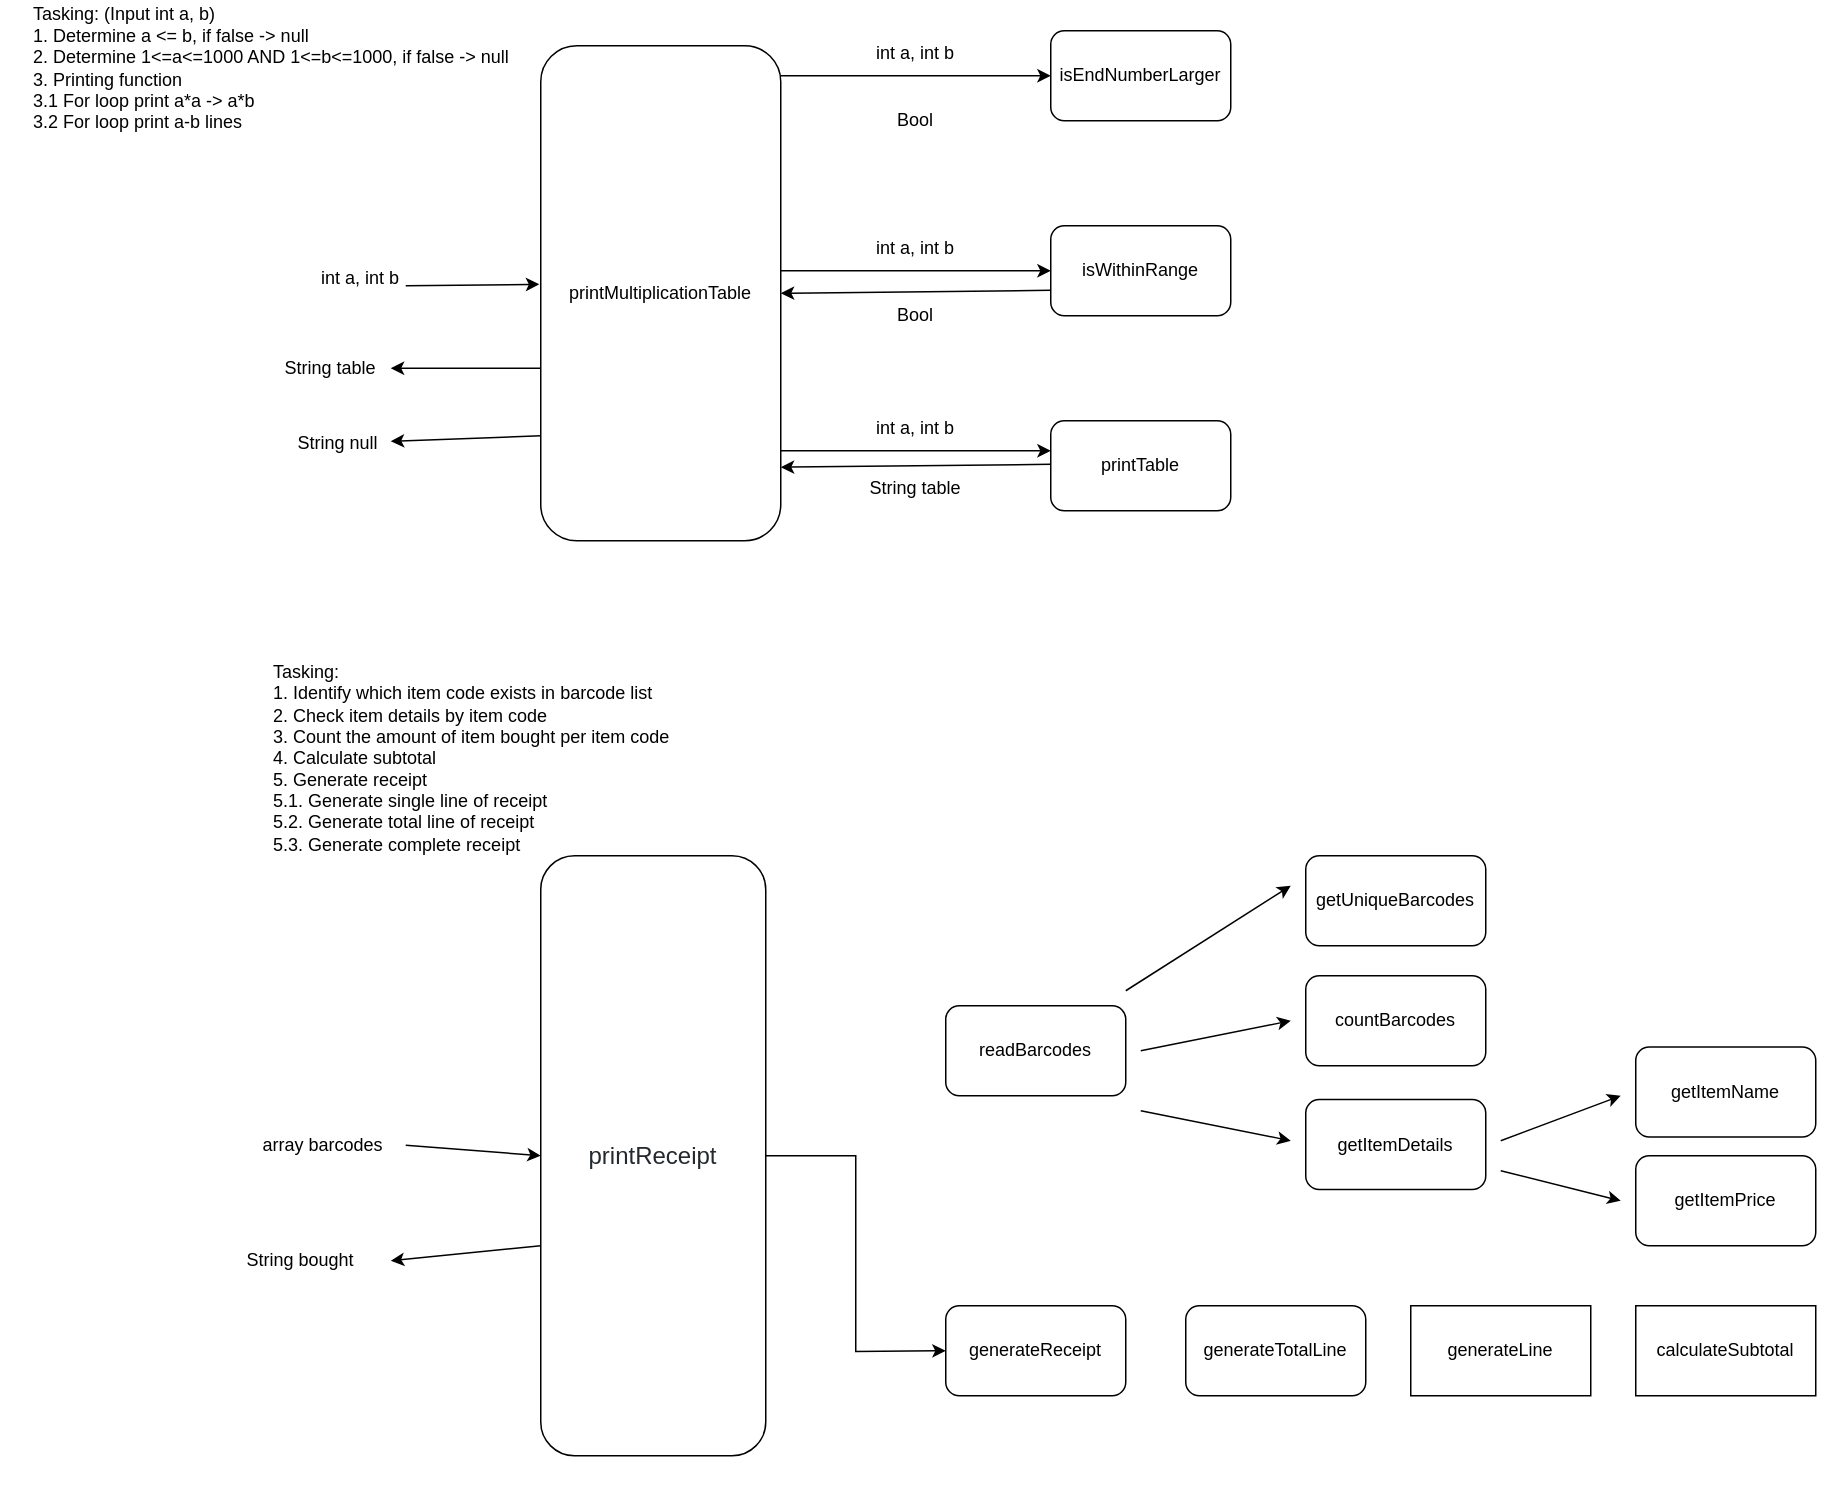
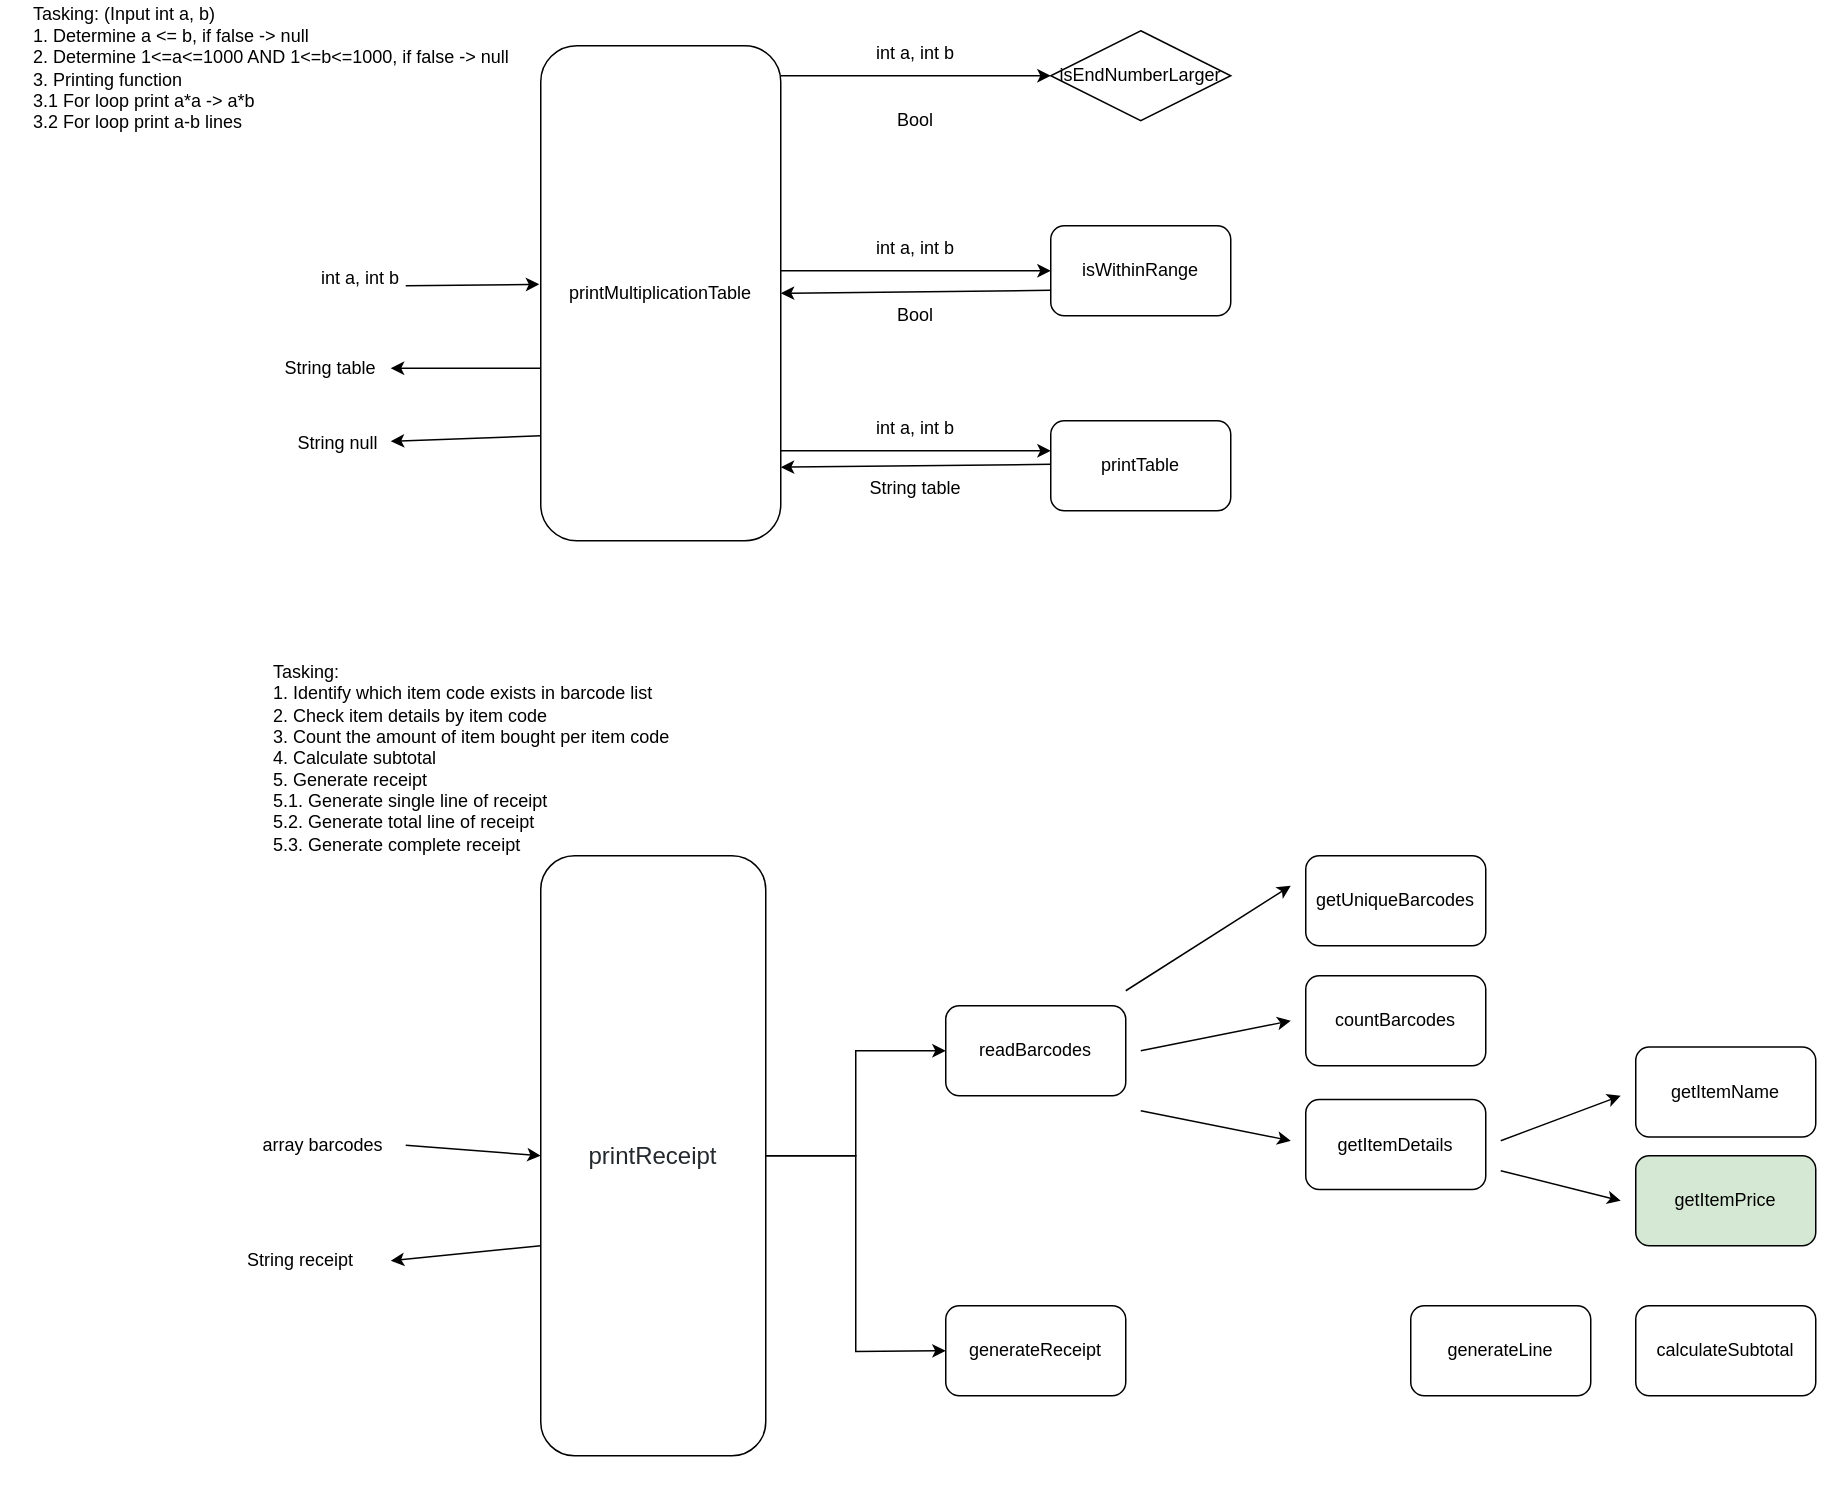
  <mxCell id="0" />
  <mxCell id="1" parent="0" />
  <mxCell id="2" value="Tasking: (Input int a, b)&lt;br&gt;1. Determine a &amp;lt;= b, if false -&amp;gt; null&lt;br&gt;2. Determine 1&amp;lt;=a&amp;lt;=1000 AND 1&amp;lt;=b&amp;lt;=1000, if false -&amp;gt; null&lt;br&gt;3. Printing function&lt;br&gt;3.1 For loop print a*a -&amp;gt; a*b&lt;br&gt;3.2 For loop print a-b lines" style="text;html=1;strokeColor=none;fillColor=none;align=left;verticalAlign=middle;whiteSpace=wrap;rounded=0;" vertex="1" parent="1"><mxGeometry x="20" y="30" width="330" height="30" as="geometry" /></mxCell>
  <mxCell id="3" value="printMultiplicationTable" style="rounded=1;whiteSpace=wrap;html=1;align=center;" vertex="1" parent="1"><mxGeometry x="360" y="30" width="160" height="330" as="geometry" /></mxCell>
- <mxCell id="4" value="isEndNumberLarger" style="rounded=1;whiteSpace=wrap;html=1;align=center;" vertex="1" parent="1"><mxGeometry x="700" y="20" width="120" height="60" as="geometry" /></mxCell>
+ <mxCell id="4" value="isEndNumberLarger" style="rhombus;whiteSpace=wrap;html=1;align=center;" vertex="1" parent="1"><mxGeometry x="700" y="20" width="120" height="60" as="geometry" /></mxCell>
  <mxCell id="5" value="isWithinRange" style="rounded=1;whiteSpace=wrap;html=1;align=center;" vertex="1" parent="1"><mxGeometry x="700" y="150" width="120" height="60" as="geometry" /></mxCell>
  <mxCell id="6" value="printTable" style="rounded=1;whiteSpace=wrap;html=1;align=center;" vertex="1" parent="1"><mxGeometry x="700" y="280" width="120" height="60" as="geometry" /></mxCell>
  <mxCell id="7" value="int a, int b" style="text;html=1;strokeColor=none;fillColor=none;align=center;verticalAlign=middle;whiteSpace=wrap;rounded=0;" vertex="1" parent="1"><mxGeometry x="210" y="170" width="60" height="30" as="geometry" /></mxCell>
  <mxCell id="8" value="" style="endArrow=classic;html=1;rounded=0;entryX=-0.006;entryY=0.482;entryDx=0;entryDy=0;entryPerimeter=0;" edge="1" parent="1" target="3"><mxGeometry width="50" height="50" relative="1" as="geometry"><mxPoint x="270" y="190" as="sourcePoint" /><mxPoint x="320" y="140" as="targetPoint" /></mxGeometry></mxCell>
  <mxCell id="9" value="int a, int b" style="text;html=1;strokeColor=none;fillColor=none;align=center;verticalAlign=middle;whiteSpace=wrap;rounded=0;" vertex="1" parent="1"><mxGeometry x="580" y="20" width="60" height="30" as="geometry" /></mxCell>
  <mxCell id="10" value="" style="endArrow=classic;html=1;rounded=0;entryX=0;entryY=0.5;entryDx=0;entryDy=0;" edge="1" parent="1" target="4"><mxGeometry width="50" height="50" relative="1" as="geometry"><mxPoint x="520" y="50" as="sourcePoint" /><mxPoint x="570" y="0" as="targetPoint" /></mxGeometry></mxCell>
  <mxCell id="11" value="int a, int b" style="text;html=1;strokeColor=none;fillColor=none;align=center;verticalAlign=middle;whiteSpace=wrap;rounded=0;" vertex="1" parent="1"><mxGeometry x="580" y="150" width="60" height="30" as="geometry" /></mxCell>
  <mxCell id="12" value="" style="endArrow=classic;html=1;rounded=0;entryX=0;entryY=0.5;entryDx=0;entryDy=0;" edge="1" parent="1"><mxGeometry width="50" height="50" relative="1" as="geometry"><mxPoint x="520" y="180" as="sourcePoint" /><mxPoint x="700" y="180" as="targetPoint" /></mxGeometry></mxCell>
  <mxCell id="13" value="int a, int b" style="text;html=1;strokeColor=none;fillColor=none;align=center;verticalAlign=middle;whiteSpace=wrap;rounded=0;" vertex="1" parent="1"><mxGeometry x="580" y="270" width="60" height="30" as="geometry" /></mxCell>
  <mxCell id="14" value="" style="endArrow=classic;html=1;rounded=0;entryX=0;entryY=0.5;entryDx=0;entryDy=0;" edge="1" parent="1"><mxGeometry width="50" height="50" relative="1" as="geometry"><mxPoint x="520" y="300" as="sourcePoint" /><mxPoint x="700" y="300" as="targetPoint" /></mxGeometry></mxCell>
  <mxCell id="15" value="" style="endArrow=classic;html=1;rounded=0;" edge="1" parent="1"><mxGeometry width="50" height="50" relative="1" as="geometry"><mxPoint x="360" y="245" as="sourcePoint" /><mxPoint x="260" y="245" as="targetPoint" /></mxGeometry></mxCell>
  <mxCell id="16" value="String table" style="text;html=1;strokeColor=none;fillColor=none;align=center;verticalAlign=middle;whiteSpace=wrap;rounded=0;" vertex="1" parent="1"><mxGeometry x="180" y="230" width="80" height="30" as="geometry" /></mxCell>
  <mxCell id="17" value="Bool" style="text;html=1;strokeColor=none;fillColor=none;align=center;verticalAlign=middle;whiteSpace=wrap;rounded=0;" vertex="1" parent="1"><mxGeometry x="580" y="65" width="60" height="30" as="geometry" /></mxCell>
  <mxCell id="18" value="Bool" style="text;html=1;strokeColor=none;fillColor=none;align=center;verticalAlign=middle;whiteSpace=wrap;rounded=0;" vertex="1" parent="1"><mxGeometry x="580" y="195" width="60" height="30" as="geometry" /></mxCell>
  <mxCell id="19" value="" style="endArrow=classic;html=1;rounded=0;entryX=1;entryY=0.112;entryDx=0;entryDy=0;entryPerimeter=0;exitX=0;exitY=0.75;exitDx=0;exitDy=0;" edge="1" parent="1"><mxGeometry width="50" height="50" relative="1" as="geometry"><mxPoint x="700" y="193.04" as="sourcePoint" /><mxPoint x="520" y="195" as="targetPoint" /></mxGeometry></mxCell>
  <mxCell id="20" value="" style="endArrow=classic;html=1;rounded=0;entryX=1;entryY=0.112;entryDx=0;entryDy=0;entryPerimeter=0;exitX=0;exitY=0.75;exitDx=0;exitDy=0;" edge="1" parent="1"><mxGeometry width="50" height="50" relative="1" as="geometry"><mxPoint x="700" y="309.02" as="sourcePoint" /><mxPoint x="520" y="310.98" as="targetPoint" /></mxGeometry></mxCell>
  <mxCell id="21" value="String table" style="text;html=1;strokeColor=none;fillColor=none;align=center;verticalAlign=middle;whiteSpace=wrap;rounded=0;" vertex="1" parent="1"><mxGeometry x="575" y="310" width="70" height="30" as="geometry" /></mxCell>
  <mxCell id="22" value="" style="endArrow=classic;html=1;rounded=0;" edge="1" parent="1" target="23"><mxGeometry width="50" height="50" relative="1" as="geometry"><mxPoint x="360" y="290" as="sourcePoint" /><mxPoint x="260" y="290" as="targetPoint" /></mxGeometry></mxCell>
  <mxCell id="23" value="String null" style="text;html=1;strokeColor=none;fillColor=none;align=center;verticalAlign=middle;whiteSpace=wrap;rounded=0;" vertex="1" parent="1"><mxGeometry x="190" y="280" width="70" height="30" as="geometry" /></mxCell>
+ <mxCell id="24" style="edgeStyle=orthogonalEdgeStyle;rounded=0;orthogonalLoop=1;jettySize=auto;html=1;entryX=0;entryY=0.5;entryDx=0;entryDy=0;" edge="1" parent="1" source="26" target="30"><mxGeometry relative="1" as="geometry" /></mxCell>
  <mxCell id="25" style="edgeStyle=orthogonalEdgeStyle;rounded=0;orthogonalLoop=1;jettySize=auto;html=1;" edge="1" parent="1" source="26"><mxGeometry relative="1" as="geometry"><mxPoint x="630" y="900" as="targetPoint" /></mxGeometry></mxCell>
  <mxCell id="26" value="&lt;span style=&quot;color: rgb(36 , 41 , 46) ; font-family: , , &amp;#34;segoe ui&amp;#34; , &amp;#34;helvetica&amp;#34; , &amp;#34;arial&amp;#34; , sans-serif , &amp;#34;apple color emoji&amp;#34; , &amp;#34;segoe ui emoji&amp;#34; , &amp;#34;segoe ui symbol&amp;#34; ; font-size: 16px ; background-color: rgb(255 , 255 , 255)&quot;&gt;printReceipt&lt;/span&gt;" style="rounded=1;whiteSpace=wrap;html=1;align=center;" vertex="1" parent="1"><mxGeometry x="360" y="570" width="150" height="400" as="geometry" /></mxCell>
  <mxCell id="27" value="" style="endArrow=classic;html=1;rounded=0;entryX=0;entryY=0.5;entryDx=0;entryDy=0;" edge="1" parent="1" target="26"><mxGeometry width="50" height="50" relative="1" as="geometry"><mxPoint x="270" y="763" as="sourcePoint" /><mxPoint x="360" y="800" as="targetPoint" /></mxGeometry></mxCell>
  <mxCell id="28" value="array barcodes" style="text;html=1;strokeColor=none;fillColor=none;align=center;verticalAlign=middle;whiteSpace=wrap;rounded=0;" vertex="1" parent="1"><mxGeometry x="170" y="747.5" width="90" height="30" as="geometry" /></mxCell>
  <mxCell id="29" value="Tasking:&lt;br&gt;1. Identify which item code exists in barcode list&lt;br&gt;2. Check item details by item code&lt;br&gt;3. Count the amount of item bought per item code&lt;br&gt;4. Calculate subtotal&lt;br&gt;5. Generate receipt&lt;br&gt;5.1. Generate single line of receipt&lt;br&gt;5.2. Generate total line of receipt&lt;br&gt;5.3. Generate complete receipt" style="text;html=1;strokeColor=none;fillColor=none;align=left;verticalAlign=middle;whiteSpace=wrap;rounded=0;" vertex="1" parent="1"><mxGeometry x="180" y="490" width="310" height="30" as="geometry" /></mxCell>
  <mxCell id="30" value="readBarcodes" style="rounded=1;whiteSpace=wrap;html=1;align=center;" vertex="1" parent="1"><mxGeometry x="630" y="670" width="120" height="60" as="geometry" /></mxCell>
  <mxCell id="31" value="getItemDetails" style="rounded=1;whiteSpace=wrap;html=1;align=center;" vertex="1" parent="1"><mxGeometry x="870" y="732.5" width="120" height="60" as="geometry" /></mxCell>
  <mxCell id="32" value="getItemName" style="rounded=1;whiteSpace=wrap;html=1;align=center;" vertex="1" parent="1"><mxGeometry x="1090" y="697.5" width="120" height="60" as="geometry" /></mxCell>
- <mxCell id="33" value="getItemPrice" style="rounded=1;whiteSpace=wrap;html=1;align=center;" vertex="1" parent="1"><mxGeometry x="1090" y="770" width="120" height="60" as="geometry" /></mxCell>
+ <mxCell id="33" value="getItemPrice" style="rounded=1;whiteSpace=wrap;html=1;align=center;fillColor=#d5e8d4;" vertex="1" parent="1"><mxGeometry x="1090" y="770" width="120" height="60" as="geometry" /></mxCell>
  <mxCell id="34" value="countBarcodes" style="rounded=1;whiteSpace=wrap;html=1;align=center;" vertex="1" parent="1"><mxGeometry x="870" y="650" width="120" height="60" as="geometry" /></mxCell>
- <mxCell id="35" value="calculateSubtotal" style="whiteSpace=wrap;html=1;align=center;rounded=0;" vertex="1" parent="1"><mxGeometry x="1090" y="870" width="120" height="60" as="geometry" /></mxCell>
+ <mxCell id="35" value="calculateSubtotal" style="rounded=1;whiteSpace=wrap;html=1;align=center;" vertex="1" parent="1"><mxGeometry x="1090" y="870" width="120" height="60" as="geometry" /></mxCell>
  <mxCell id="36" value="generateReceipt" style="rounded=1;whiteSpace=wrap;html=1;align=center;" vertex="1" parent="1"><mxGeometry x="630" y="870" width="120" height="60" as="geometry" /></mxCell>
- <mxCell id="37" value="generateTotalLine" style="rounded=1;whiteSpace=wrap;html=1;align=center;" vertex="1" parent="1"><mxGeometry x="790" y="870" width="120" height="60" as="geometry" /></mxCell>
- <mxCell id="38" value="generateLine" style="whiteSpace=wrap;html=1;align=center;rounded=0;" vertex="1" parent="1"><mxGeometry x="940" y="870" width="120" height="60" as="geometry" /></mxCell>
+ <mxCell id="38" value="generateLine" style="rounded=1;whiteSpace=wrap;html=1;align=center;" vertex="1" parent="1"><mxGeometry x="940" y="870" width="120" height="60" as="geometry" /></mxCell>
  <mxCell id="39" value="" style="endArrow=classic;html=1;rounded=0;" edge="1" parent="1"><mxGeometry width="50" height="50" relative="1" as="geometry"><mxPoint x="360" y="830" as="sourcePoint" /><mxPoint x="260" y="840" as="targetPoint" /></mxGeometry></mxCell>
- <mxCell id="40" value="String bought" style="text;html=1;strokeColor=none;fillColor=none;align=center;verticalAlign=middle;whiteSpace=wrap;rounded=0;" vertex="1" parent="1"><mxGeometry x="160" y="830" width="80" height="20" as="geometry" /></mxCell>
+ <mxCell id="40" value="String receipt" style="text;html=1;strokeColor=none;fillColor=none;align=center;verticalAlign=middle;whiteSpace=wrap;rounded=0;" vertex="1" parent="1"><mxGeometry x="160" y="830" width="80" height="20" as="geometry" /></mxCell>
  <mxCell id="41" value="getUniqueBarcodes" style="rounded=1;whiteSpace=wrap;html=1;align=center;" vertex="1" parent="1"><mxGeometry x="870" y="570" width="120" height="60" as="geometry" /></mxCell>
  <mxCell id="42" value="" style="endArrow=classic;html=1;rounded=0;" edge="1" parent="1"><mxGeometry width="50" height="50" relative="1" as="geometry"><mxPoint x="750" y="660" as="sourcePoint" /><mxPoint x="860" y="590" as="targetPoint" /></mxGeometry></mxCell>
  <mxCell id="43" value="" style="endArrow=classic;html=1;rounded=0;" edge="1" parent="1"><mxGeometry width="50" height="50" relative="1" as="geometry"><mxPoint x="760" y="700" as="sourcePoint" /><mxPoint x="860" y="680" as="targetPoint" /></mxGeometry></mxCell>
  <mxCell id="44" value="" style="endArrow=classic;html=1;rounded=0;" edge="1" parent="1"><mxGeometry width="50" height="50" relative="1" as="geometry"><mxPoint x="760" y="740" as="sourcePoint" /><mxPoint x="860" y="760" as="targetPoint" /></mxGeometry></mxCell>
  <mxCell id="45" value="" style="endArrow=classic;html=1;rounded=0;" edge="1" parent="1"><mxGeometry width="50" height="50" relative="1" as="geometry"><mxPoint x="1000" y="760" as="sourcePoint" /><mxPoint x="1080" y="730" as="targetPoint" /></mxGeometry></mxCell>
  <mxCell id="46" value="" style="endArrow=classic;html=1;rounded=0;" edge="1" parent="1"><mxGeometry width="50" height="50" relative="1" as="geometry"><mxPoint x="1000" y="780" as="sourcePoint" /><mxPoint x="1080" y="800" as="targetPoint" /></mxGeometry></mxCell>
